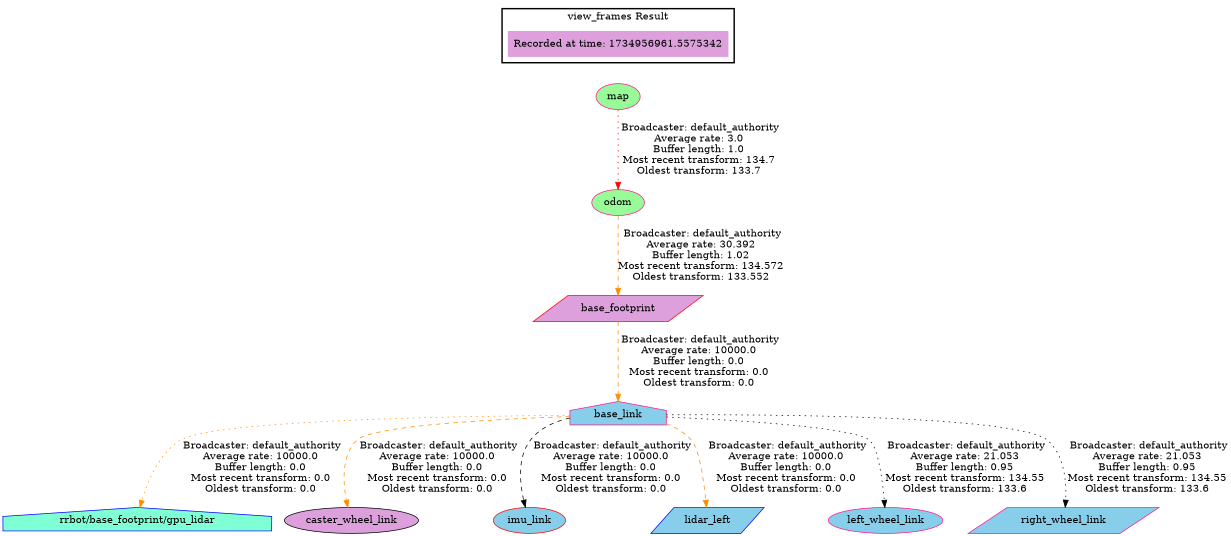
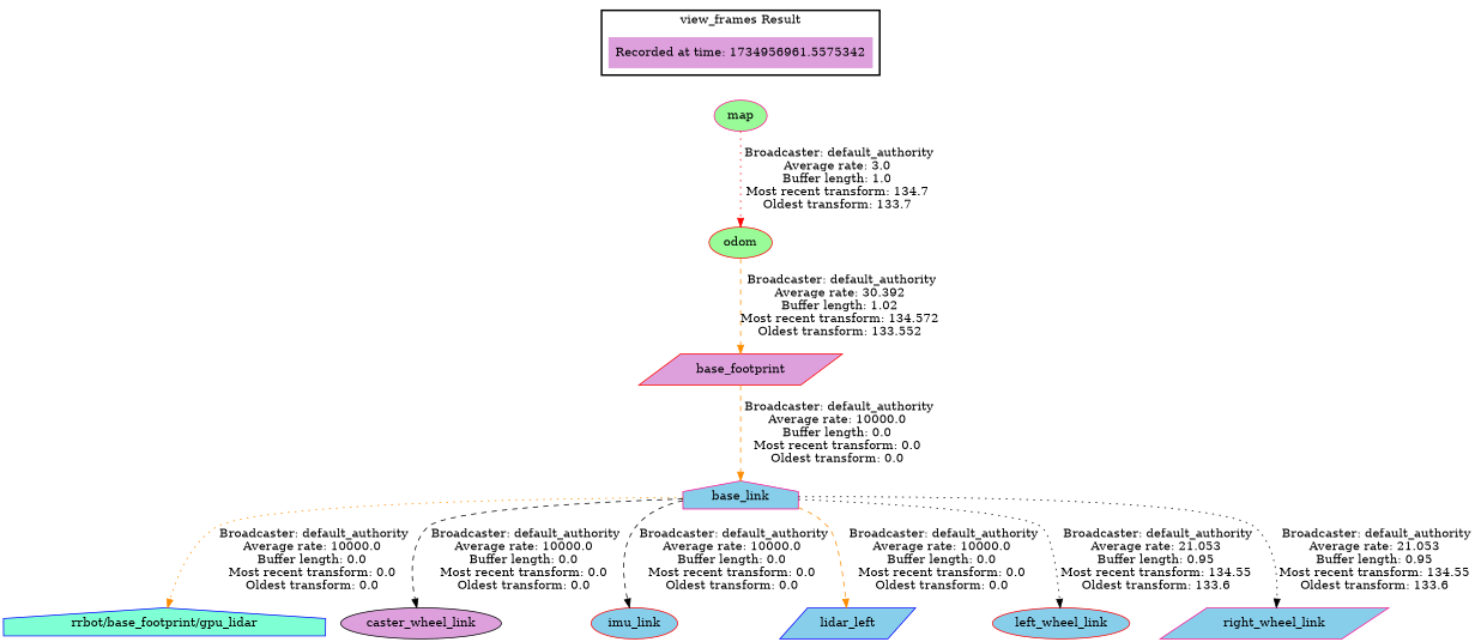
  digraph {
    node [color=red fillcolor=skyblue shape=ellipse style=filled]
    edge [style=dashed color=darkorange]
    "Recorded at time: 1734956961.5575342" [fillcolor=plum shape=plaintext]
    map [color=deeppink fillcolor=palegreen]
-   odom [color=deeppink fillcolor=palegreen]
+   odom [fillcolor=palegreen]
    base_footprint [fillcolor=plum shape=parallelogram]
    base_link [color=deeppink shape=house]
    "rrbot/base_footprint/gpu_lidar" [color=blue fillcolor=aquamarine shape=house]
    caster_wheel_link [color=black fillcolor=plum]
    imu_link
    n9 [color=blue label=lidar_left shape=parallelogram]
-   left_wheel_link [color=deeppink]
+   left_wheel_link
    right_wheel_link [color=deeppink shape=parallelogram]
    subgraph cluster_1 {
      color=black
      label="view_frames Result"
      style=bold
      "Recorded at time: 1734956961.5575342"
    }
    "Recorded at time: 1734956961.5575342" -> map [style=invis color=""]
    map -> odom [color=red label=" Broadcaster: default_authority\nAverage rate: 3.0\nBuffer length: 1.0\nMost recent transform: 134.7\nOldest transform: 133.7\n" style=dotted]
    odom -> base_footprint [label=" Broadcaster: default_authority\nAverage rate: 30.392\nBuffer length: 1.02\nMost recent transform: 134.572\nOldest transform: 133.552\n"]
    base_footprint -> base_link [label=" Broadcaster: default_authority\nAverage rate: 10000.0\nBuffer length: 0.0\nMost recent transform: 0.0\nOldest transform: 0.0\n"]
    base_link -> "rrbot/base_footprint/gpu_lidar" [label=" Broadcaster: default_authority\nAverage rate: 10000.0\nBuffer length: 0.0\nMost recent transform: 0.0\nOldest transform: 0.0\n" style=dotted]
-   base_link -> caster_wheel_link [label=" Broadcaster: default_authority\nAverage rate: 10000.0\nBuffer length: 0.0\nMost recent transform: 0.0\nOldest transform: 0.0\n"]
+   base_link -> caster_wheel_link [color=black label=" Broadcaster: default_authority\nAverage rate: 10000.0\nBuffer length: 0.0\nMost recent transform: 0.0\nOldest transform: 0.0\n"]
    base_link -> imu_link [color=black label=" Broadcaster: default_authority\nAverage rate: 10000.0\nBuffer length: 0.0\nMost recent transform: 0.0\nOldest transform: 0.0\n"]
    base_link -> n9 [label=" Broadcaster: default_authority\nAverage rate: 10000.0\nBuffer length: 0.0\nMost recent transform: 0.0\nOldest transform: 0.0\n"]
    base_link -> left_wheel_link [color=black label=" Broadcaster: default_authority\nAverage rate: 21.053\nBuffer length: 0.95\nMost recent transform: 134.55\nOldest transform: 133.6\n" style=dotted]
    base_link -> right_wheel_link [color=black label=" Broadcaster: default_authority\nAverage rate: 21.053\nBuffer length: 0.95\nMost recent transform: 134.55\nOldest transform: 133.6\n" style=dotted]
  }
